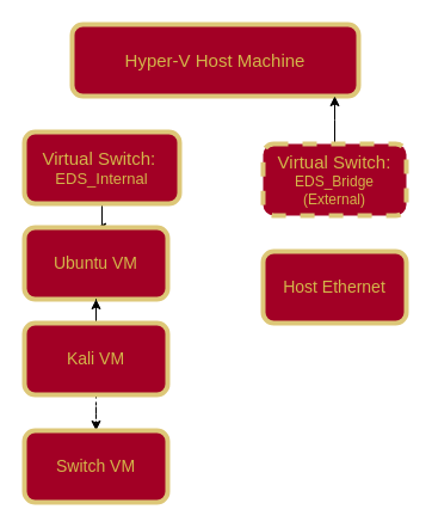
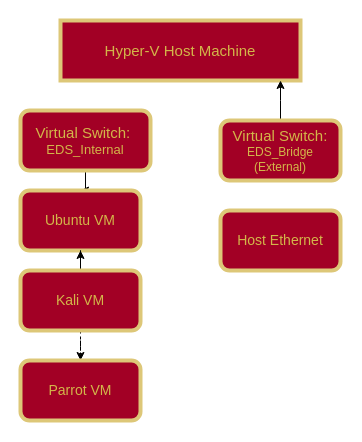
  <mxCell id="0" />
  <mxCell id="1" parent="0" />
- <mxCell id="2" value="&lt;font style=&quot;font-size: 15px;&quot;&gt;Hyper-V Host Machine&lt;/font&gt;" style="rounded=1;whiteSpace=wrap;html=1;fillColor=#a20025;fontColor=light-dark(#d3b64a, #121212);strokeColor=light-dark(#ddc778, #ffc5c5);strokeWidth=4;" vertex="1" parent="1"><mxGeometry x="60" y="20" width="240" height="60" as="geometry" /></mxCell>
+ <mxCell id="2" value="&lt;font style=&quot;font-size: 15px;&quot;&gt;Hyper-V Host Machine&lt;/font&gt;" style="whiteSpace=wrap;html=1;fillColor=#a20025;fontColor=light-dark(#d3b64a, #121212);strokeColor=light-dark(#ddc778, #ffc5c5);strokeWidth=4;rounded=0;" vertex="1" parent="1"><mxGeometry x="60" y="20" width="240" height="60" as="geometry" /></mxCell>
  <mxCell id="3" value="" style="edgeStyle=orthogonalEdgeStyle;rounded=0;orthogonalLoop=1;jettySize=auto;html=1;" edge="1" parent="1" source="4" target="7"><mxGeometry relative="1" as="geometry" /></mxCell>
  <mxCell id="4" value="&lt;span style=&quot;font-size: 15px;&quot;&gt;Virtual Switch:&amp;nbsp;&lt;/span&gt;&lt;div&gt;&lt;font style=&quot;font-size: 13px;&quot;&gt;EDS_Internal&lt;/font&gt;&lt;/div&gt;" style="rounded=1;whiteSpace=wrap;html=1;fillColor=#a20025;fontColor=light-dark(#d3b64a, #121212);strokeColor=light-dark(#ddc778, #ffc5c5);strokeWidth=4;" vertex="1" parent="1"><mxGeometry x="20" y="110" width="130" height="60" as="geometry" /></mxCell>
  <mxCell id="5" value="" style="edgeStyle=orthogonalEdgeStyle;rounded=0;orthogonalLoop=1;jettySize=auto;html=1;" edge="1" parent="1" source="6" target="2"><mxGeometry relative="1" as="geometry"><Array as="points"><mxPoint x="280" y="100" /><mxPoint x="280" y="100" /></Array></mxGeometry></mxCell>
- <mxCell id="6" value="&lt;span style=&quot;font-size: 15px;&quot;&gt;Virtual Switch:&lt;/span&gt;&lt;div&gt;&lt;font&gt;EDS_Bridge (External)&lt;/font&gt;&lt;/div&gt;" style="rounded=1;whiteSpace=wrap;html=1;fillColor=#a20025;fontColor=light-dark(#d3b64a, #121212);strokeColor=light-dark(#ddc778, #ffc5c5);strokeWidth=4;dashed=1;" vertex="1" parent="1"><mxGeometry x="220" y="120" width="120" height="60" as="geometry" /></mxCell>
+ <mxCell id="6" value="&lt;span style=&quot;font-size: 15px;&quot;&gt;Virtual Switch:&lt;/span&gt;&lt;div&gt;&lt;font&gt;EDS_Bridge (External)&lt;/font&gt;&lt;/div&gt;" style="rounded=1;whiteSpace=wrap;html=1;fillColor=#a20025;fontColor=light-dark(#d3b64a, #121212);strokeColor=light-dark(#ddc778, #ffc5c5);strokeWidth=4;" vertex="1" parent="1"><mxGeometry x="220" y="120" width="120" height="60" as="geometry" /></mxCell>
  <mxCell id="7" value="&lt;font style=&quot;font-size: 14px;&quot;&gt;Ubuntu VM&lt;/font&gt;" style="rounded=1;whiteSpace=wrap;html=1;fillColor=#a20025;fontColor=light-dark(#d3b64a, #121212);strokeColor=light-dark(#ddc778, #ffc5c5);strokeWidth=4;" vertex="1" parent="1"><mxGeometry x="20" y="190" width="120" height="60" as="geometry" /></mxCell>
  <mxCell id="8" value="&lt;font style=&quot;font-size: 14px;&quot;&gt;Host Ethernet&lt;/font&gt;" style="rounded=1;whiteSpace=wrap;html=1;fillColor=#a20025;fontColor=light-dark(#d3b64a, #121212);strokeColor=light-dark(#ddc778, #ffc5c5);strokeWidth=4;" vertex="1" parent="1"><mxGeometry x="220" y="210" width="120" height="60" as="geometry" /></mxCell>
  <mxCell id="9" value="" style="edgeStyle=orthogonalEdgeStyle;rounded=0;orthogonalLoop=1;jettySize=auto;html=1;" edge="1" parent="1" source="11" target="7"><mxGeometry relative="1" as="geometry" /></mxCell>
  <mxCell id="10" value="" style="edgeStyle=orthogonalEdgeStyle;rounded=0;orthogonalLoop=1;jettySize=auto;html=1;dashed=1;" edge="1" parent="1" source="11" target="12"><mxGeometry relative="1" as="geometry" /></mxCell>
  <mxCell id="11" value="&lt;font style=&quot;font-size: 14px;&quot;&gt;Kali VM&lt;/font&gt;" style="rounded=1;whiteSpace=wrap;html=1;fillColor=#a20025;fontColor=light-dark(#d3b64a, #121212);strokeColor=light-dark(#ddc778, #ffc5c5);strokeWidth=4;" vertex="1" parent="1"><mxGeometry x="20" y="270" width="120" height="60" as="geometry" /></mxCell>
- <mxCell id="12" value="&lt;span style=&quot;font-size: 14px;&quot;&gt;Switch VM&lt;/span&gt;" style="rounded=1;whiteSpace=wrap;html=1;fillColor=#a20025;fontColor=light-dark(#d3b64a, #121212);strokeColor=light-dark(#ddc778, #ffc5c5);strokeWidth=4;" vertex="1" parent="1"><mxGeometry x="20" y="360" width="120" height="60" as="geometry" /></mxCell>
+ <mxCell id="12" value="&lt;span style=&quot;font-size: 14px;&quot;&gt;Parrot VM&lt;/span&gt;" style="rounded=1;whiteSpace=wrap;html=1;fillColor=#a20025;fontColor=light-dark(#d3b64a, #121212);strokeColor=light-dark(#ddc778, #ffc5c5);strokeWidth=4;" vertex="1" parent="1"><mxGeometry x="20" y="360" width="120" height="60" as="geometry" /></mxCell>
